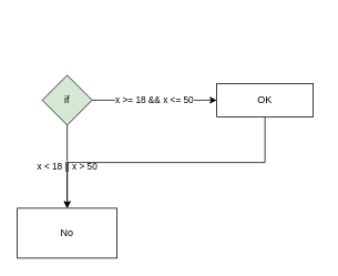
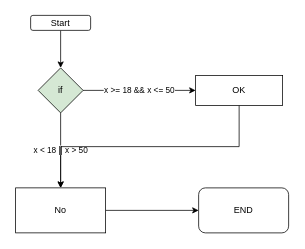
  <mxCell id="0" />
  <mxCell id="1" parent="0" />
+ <mxCell id="2" style="edgeStyle=orthogonalEdgeStyle;rounded=0;orthogonalLoop=1;jettySize=auto;html=1;exitX=0.5;exitY=1;exitDx=0;exitDy=0;" edge="1" parent="1" source="3" target="6"><mxGeometry relative="1" as="geometry" /></mxCell>
+ <mxCell id="3" value="Start" style="rounded=1;whiteSpace=wrap;html=1;" vertex="1" parent="1"><mxGeometry x="40" y="20" width="80" height="20" as="geometry" /></mxCell>
  <mxCell id="4" value="x &amp;gt;= 18 &amp;amp;&amp;amp; x &amp;lt;= 50" style="edgeStyle=orthogonalEdgeStyle;rounded=0;orthogonalLoop=1;jettySize=auto;html=1;exitX=1;exitY=0.5;exitDx=0;exitDy=0;" edge="1" parent="1" source="6" target="8"><mxGeometry relative="1" as="geometry" /></mxCell>
  <mxCell id="5" value="x &amp;lt; 18 || x &amp;gt; 50" style="edgeStyle=orthogonalEdgeStyle;rounded=0;orthogonalLoop=1;jettySize=auto;html=1;exitX=0.5;exitY=1;exitDx=0;exitDy=0;" edge="1" parent="1" source="6" target="10"><mxGeometry relative="1" as="geometry" /></mxCell>
  <mxCell id="6" value="if" style="rhombus;whiteSpace=wrap;html=1;fillColor=#d5e8d4;" vertex="1" parent="1"><mxGeometry x="50" y="90" width="60" height="60" as="geometry" /></mxCell>
  <mxCell id="7" style="edgeStyle=orthogonalEdgeStyle;rounded=0;orthogonalLoop=1;jettySize=auto;html=1;exitX=0.5;exitY=1;exitDx=0;exitDy=0;" edge="1" parent="1" source="8" target="10"><mxGeometry relative="1" as="geometry" /></mxCell>
  <mxCell id="8" value="OK" style="rounded=0;whiteSpace=wrap;html=1;" vertex="1" parent="1"><mxGeometry x="260" y="100" width="116" height="40" as="geometry" /></mxCell>
+ <mxCell id="9" style="edgeStyle=orthogonalEdgeStyle;rounded=0;orthogonalLoop=1;jettySize=auto;html=1;exitX=1;exitY=0.5;exitDx=0;exitDy=0;entryX=0;entryY=0.5;entryDx=0;entryDy=0;" edge="1" parent="1" source="10" target="11"><mxGeometry relative="1" as="geometry" /></mxCell>
  <mxCell id="10" value="No" style="rounded=0;whiteSpace=wrap;html=1;" vertex="1" parent="1"><mxGeometry x="20" y="250" width="120" height="60" as="geometry" /></mxCell>
+ <mxCell id="11" value="END" style="rounded=1;whiteSpace=wrap;html=1;" vertex="1" parent="1"><mxGeometry x="264" y="250" width="120" height="60" as="geometry" /></mxCell>
